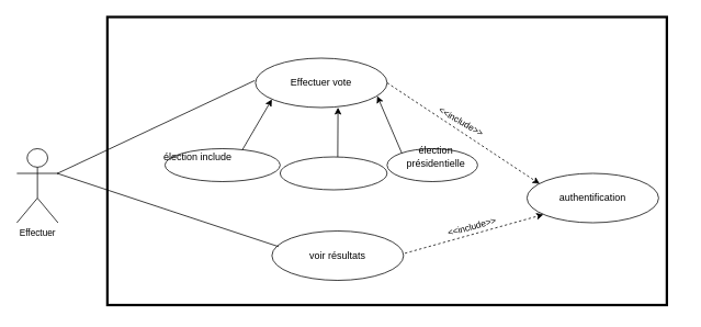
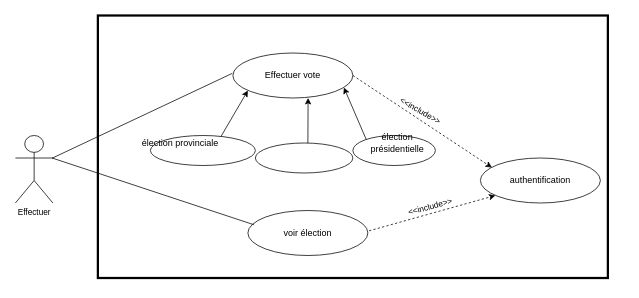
  <mxCell id="0" />
  <mxCell id="1" parent="0" />
  <mxCell id="2" value="" style="rounded=0;whiteSpace=wrap;html=1;fontSize=11;fillColor=none;strokeWidth=3;" vertex="1" parent="1"><mxGeometry x="130" y="20" width="680" height="350" as="geometry" /></mxCell>
  <mxCell id="3" value="Effectuer" style="shape=umlActor;verticalLabelPosition=bottom;verticalAlign=top;html=1;outlineConnect=0;fontSize=11;" vertex="1" parent="1"><mxGeometry x="20" y="180" width="50" height="90" as="geometry" /></mxCell>
  <mxCell id="4" value="" style="group" vertex="1" connectable="0" parent="1"><mxGeometry x="310" y="70" width="160" height="60" as="geometry" /></mxCell>
  <mxCell id="5" value="" style="ellipse;whiteSpace=wrap;html=1;" vertex="1" parent="4"><mxGeometry width="160" height="60" as="geometry" /></mxCell>
  <mxCell id="6" value="Effectuer vote" style="text;html=1;strokeColor=none;fillColor=none;align=center;verticalAlign=middle;whiteSpace=wrap;rounded=0;" vertex="1" parent="4"><mxGeometry x="15" y="20" width="130" height="20" as="geometry" /></mxCell>
  <mxCell id="7" value="" style="group" vertex="1" connectable="0" parent="1"><mxGeometry x="170" y="170" width="660" height="200" as="geometry" /></mxCell>
  <mxCell id="8" value="" style="ellipse;whiteSpace=wrap;html=1;" vertex="1" parent="7"><mxGeometry x="30" y="10" width="140" height="40" as="geometry" /></mxCell>
- <mxCell id="9" value="élection include" style="text;html=1;strokeColor=none;fillColor=none;align=center;verticalAlign=middle;whiteSpace=wrap;rounded=0;" vertex="1" parent="7"><mxGeometry x="13.125" y="13.333" width="113.75" height="13.333" as="geometry" /></mxCell>
+ <mxCell id="9" value="élection provinciale" style="text;html=1;strokeColor=none;fillColor=none;align=center;verticalAlign=middle;whiteSpace=wrap;rounded=0;" vertex="1" parent="7"><mxGeometry x="13.125" y="13.333" width="113.75" height="13.333" as="geometry" /></mxCell>
  <mxCell id="10" value="" style="group" vertex="1" connectable="0" parent="1"><mxGeometry x="340" y="190" width="130" height="40" as="geometry" /></mxCell>
  <mxCell id="11" value="" style="ellipse;whiteSpace=wrap;html=1;" vertex="1" parent="10"><mxGeometry width="130" height="40" as="geometry" /></mxCell>
  <mxCell id="12" value="" style="group" vertex="1" connectable="0" parent="1"><mxGeometry x="470" y="180" width="350" height="195" as="geometry" /></mxCell>
  <mxCell id="13" value="" style="ellipse;whiteSpace=wrap;html=1;" vertex="1" parent="12"><mxGeometry width="110" height="40" as="geometry" /></mxCell>
  <mxCell id="14" value="élection présidentielle" style="text;html=1;strokeColor=none;fillColor=none;align=center;verticalAlign=middle;whiteSpace=wrap;rounded=0;" vertex="1" parent="12"><mxGeometry x="15.312" y="3.333" width="89.375" height="13.333" as="geometry" /></mxCell>
  <mxCell id="15" value="" style="endArrow=classic;html=1;fontSize=11;exitX=0.673;exitY=0.03;exitDx=0;exitDy=0;exitPerimeter=0;" edge="1" parent="1" source="8"><mxGeometry width="50" height="50" relative="1" as="geometry"><mxPoint x="280" y="170" as="sourcePoint" /><mxPoint x="330" y="120" as="targetPoint" /></mxGeometry></mxCell>
  <mxCell id="16" value="" style="endArrow=classic;html=1;fontSize=11;" edge="1" parent="1"><mxGeometry width="50" height="50" relative="1" as="geometry"><mxPoint x="410" y="190" as="sourcePoint" /><mxPoint x="410.32" y="130" as="targetPoint" /></mxGeometry></mxCell>
  <mxCell id="17" value="" style="endArrow=classic;html=1;fontSize=11;entryX=0.925;entryY=0.767;entryDx=0;entryDy=0;entryPerimeter=0;exitX=0.162;exitY=0.133;exitDx=0;exitDy=0;exitPerimeter=0;" edge="1" parent="1" source="13"><mxGeometry width="50" height="50" relative="1" as="geometry"><mxPoint x="488.59" y="182.16" as="sourcePoint" /><mxPoint x="458" y="116.02" as="targetPoint" /></mxGeometry></mxCell>
  <mxCell id="18" value="" style="endArrow=classic;html=1;fontSize=11;exitX=1;exitY=0.5;exitDx=0;exitDy=0;dashed=1;entryX=0.096;entryY=0.212;entryDx=0;entryDy=0;entryPerimeter=0;" edge="1" parent="1" source="5" target="21"><mxGeometry width="50" height="50" relative="1" as="geometry"><mxPoint x="520" y="140" as="sourcePoint" /><mxPoint x="590" y="100" as="targetPoint" /></mxGeometry></mxCell>
  <mxCell id="19" value="&amp;lt;&amp;lt;include&amp;gt;&amp;gt;" style="edgeLabel;html=1;align=center;verticalAlign=middle;resizable=0;points=[];fontSize=11;rotation=30;" vertex="1" connectable="0" parent="18"><mxGeometry x="-0.106" y="-2" relative="1" as="geometry"><mxPoint x="8.33" y="-10" as="offset" /></mxGeometry></mxCell>
  <mxCell id="20" value="" style="group" vertex="1" connectable="0" parent="1"><mxGeometry x="640" y="210" width="160" height="60" as="geometry" /></mxCell>
  <mxCell id="21" value="" style="ellipse;whiteSpace=wrap;html=1;" vertex="1" parent="20"><mxGeometry width="160" height="60" as="geometry" /></mxCell>
  <mxCell id="22" value="authentification" style="text;html=1;strokeColor=none;fillColor=none;align=center;verticalAlign=middle;whiteSpace=wrap;rounded=0;" vertex="1" parent="20"><mxGeometry x="15" y="20" width="130" height="20" as="geometry" /></mxCell>
  <mxCell id="23" value="" style="group" vertex="1" connectable="0" parent="1"><mxGeometry x="330" y="280" width="160" height="60" as="geometry" /></mxCell>
  <mxCell id="24" value="" style="ellipse;whiteSpace=wrap;html=1;" vertex="1" parent="23"><mxGeometry width="160" height="60" as="geometry" /></mxCell>
- <mxCell id="25" value="voir résultats" style="text;html=1;strokeColor=none;fillColor=none;align=center;verticalAlign=middle;whiteSpace=wrap;rounded=0;" vertex="1" parent="23"><mxGeometry x="15" y="20" width="130" height="20" as="geometry" /></mxCell>
+ <mxCell id="25" value="voir élection" style="text;html=1;strokeColor=none;fillColor=none;align=center;verticalAlign=middle;whiteSpace=wrap;rounded=0;" vertex="1" parent="23"><mxGeometry x="15" y="20" width="130" height="20" as="geometry" /></mxCell>
  <mxCell id="26" value="" style="endArrow=classic;html=1;fontSize=11;exitX=1.01;exitY=0.452;exitDx=0;exitDy=0;dashed=1;exitPerimeter=0;" edge="1" parent="1" source="24"><mxGeometry width="50" height="50" relative="1" as="geometry"><mxPoint x="530" y="310" as="sourcePoint" /><mxPoint x="660" y="260" as="targetPoint" /></mxGeometry></mxCell>
  <mxCell id="27" value="&amp;lt;&amp;lt;include&amp;gt;&amp;gt;" style="edgeLabel;html=1;align=center;verticalAlign=middle;resizable=0;points=[];fontSize=11;rotation=-15;" vertex="1" connectable="0" parent="26"><mxGeometry x="-0.106" y="-2" relative="1" as="geometry"><mxPoint x="5.33" y="-13" as="offset" /></mxGeometry></mxCell>
  <mxCell id="28" value="" style="endArrow=none;html=1;fontSize=11;entryX=0.265;entryY=0.229;entryDx=0;entryDy=0;entryPerimeter=0;" edge="1" parent="1"><mxGeometry width="50" height="50" relative="1" as="geometry"><mxPoint x="69" y="210.231" as="sourcePoint" /><mxPoint x="309.2" y="97.15" as="targetPoint" /></mxGeometry></mxCell>
  <mxCell id="29" value="" style="endArrow=none;html=1;fontSize=11;entryX=0.309;entryY=0.8;entryDx=0;entryDy=0;entryPerimeter=0;exitX=1;exitY=0.333;exitDx=0;exitDy=0;exitPerimeter=0;" edge="1" parent="1"><mxGeometry width="50" height="50" relative="1" as="geometry"><mxPoint x="69" y="210" as="sourcePoint" /><mxPoint x="338.12" y="299" as="targetPoint" /></mxGeometry></mxCell>
